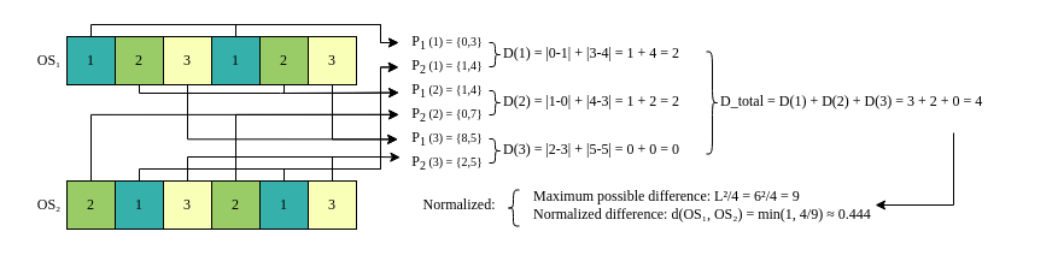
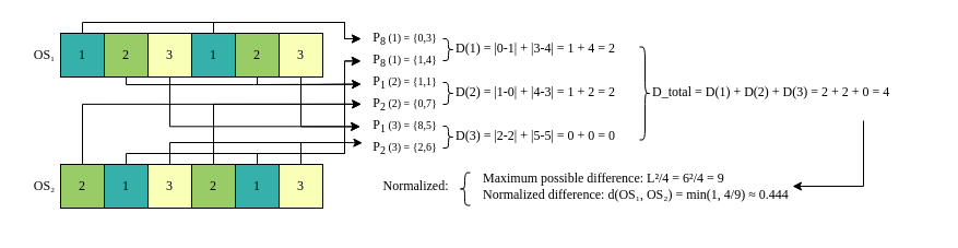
  <mxCell id="0" />
  <mxCell id="1" parent="0" />
  <mxCell id="2" value="1" style="whiteSpace=wrap;html=1;aspect=fixed;fillColor=#35B0AB;fontFamily=Times New Roman;" vertex="1" parent="1"><mxGeometry x="55" y="30" width="40" height="40" as="geometry" /></mxCell>
  <mxCell id="3" value="2" style="whiteSpace=wrap;html=1;aspect=fixed;fillColor=#99CC66;fontFamily=Times New Roman;" vertex="1" parent="1"><mxGeometry x="95" y="30" width="40" height="40" as="geometry" /></mxCell>
  <mxCell id="4" value="1" style="whiteSpace=wrap;html=1;aspect=fixed;fillColor=#35B0AB;fontFamily=Times New Roman;" vertex="1" parent="1"><mxGeometry x="175" y="30" width="40" height="40" as="geometry" /></mxCell>
  <mxCell id="5" value="3" style="whiteSpace=wrap;html=1;aspect=fixed;fillColor=#FAFFB8;fontFamily=Times New Roman;" vertex="1" parent="1"><mxGeometry x="135" y="30" width="40" height="40" as="geometry" /></mxCell>
  <mxCell id="6" value="2" style="whiteSpace=wrap;html=1;aspect=fixed;fillColor=#99CC66;fontFamily=Times New Roman;" vertex="1" parent="1"><mxGeometry x="215" y="30" width="40" height="40" as="geometry" /></mxCell>
  <mxCell id="7" value="3" style="whiteSpace=wrap;html=1;aspect=fixed;fillColor=#FAFFB8;fontFamily=Times New Roman;" vertex="1" parent="1"><mxGeometry x="255" y="30" width="40" height="40" as="geometry" /></mxCell>
  <mxCell id="8" value="2" style="whiteSpace=wrap;html=1;aspect=fixed;fillColor=#99CC66;fontFamily=Times New Roman;" vertex="1" parent="1"><mxGeometry x="55" y="150" width="40" height="40" as="geometry" /></mxCell>
  <mxCell id="9" value="1" style="whiteSpace=wrap;html=1;aspect=fixed;fillColor=#35B0AB;fontFamily=Times New Roman;" vertex="1" parent="1"><mxGeometry x="95" y="150" width="40" height="40" as="geometry" /></mxCell>
  <mxCell id="10" value="2" style="whiteSpace=wrap;html=1;aspect=fixed;fillColor=#99CC66;fontFamily=Times New Roman;" vertex="1" parent="1"><mxGeometry x="175" y="150" width="40" height="40" as="geometry" /></mxCell>
  <mxCell id="11" style="edgeStyle=orthogonalEdgeStyle;rounded=0;orthogonalLoop=1;jettySize=auto;html=1;exitX=0.5;exitY=0;exitDx=0;exitDy=0;endArrow=none;startFill=0;" edge="1" parent="1" source="12"><mxGeometry relative="1" as="geometry"><mxPoint x="305" y="130" as="targetPoint" /><Array as="points"><mxPoint x="155" y="130" /></Array></mxGeometry></mxCell>
  <mxCell id="12" value="3" style="whiteSpace=wrap;html=1;aspect=fixed;fillColor=#FAFFB8;fontFamily=Times New Roman;" vertex="1" parent="1"><mxGeometry x="135" y="150" width="40" height="40" as="geometry" /></mxCell>
  <mxCell id="13" value="1" style="whiteSpace=wrap;html=1;aspect=fixed;fillColor=#35B0AB;fontFamily=Times New Roman;" vertex="1" parent="1"><mxGeometry x="215" y="150" width="40" height="40" as="geometry" /></mxCell>
  <mxCell id="14" value="3" style="whiteSpace=wrap;html=1;aspect=fixed;fillColor=#FAFFB8;fontFamily=Times New Roman;" vertex="1" parent="1"><mxGeometry x="255" y="150" width="40" height="40" as="geometry" /></mxCell>
  <mxCell id="15" value="OS₁" style="text;html=1;align=center;verticalAlign=middle;resizable=0;points=[];autosize=1;strokeColor=none;fillColor=none;fontFamily=Times New Roman;" vertex="1" parent="1"><mxGeometry x="20" y="35" width="40" height="30" as="geometry" /></mxCell>
  <mxCell id="16" value="OS₂" style="text;html=1;align=center;verticalAlign=middle;resizable=0;points=[];autosize=1;strokeColor=none;fillColor=none;fontFamily=Times New Roman;" vertex="1" parent="1"><mxGeometry x="20" y="155" width="40" height="30" as="geometry" /></mxCell>
- <mxCell id="17" value="P&lt;sub&gt;1&lt;/sub&gt;&lt;span style=&quot;font-size: 10px;&quot;&gt;&amp;nbsp;(1) = {0,3}&lt;/span&gt;" style="text;html=1;align=center;verticalAlign=middle;resizable=0;points=[];autosize=1;strokeColor=none;fillColor=none;fontFamily=Times New Roman;" vertex="1" parent="1"><mxGeometry x="330" y="20" width="80" height="30" as="geometry" /></mxCell>
+ <mxCell id="17" value="P&lt;sub&gt;8&lt;/sub&gt;&lt;span style=&quot;font-size: 10px;&quot;&gt;&amp;nbsp;(1) = {0,3}&lt;/span&gt;" style="text;html=1;align=center;verticalAlign=middle;resizable=0;points=[];autosize=1;strokeColor=none;fillColor=none;fontFamily=Times New Roman;" vertex="1" parent="1"><mxGeometry x="330" y="20" width="80" height="30" as="geometry" /></mxCell>
  <mxCell id="18" style="edgeStyle=orthogonalEdgeStyle;rounded=0;orthogonalLoop=1;jettySize=auto;html=1;exitX=0.5;exitY=0;exitDx=0;exitDy=0;fontFamily=Times New Roman;" edge="1" parent="1" source="4" target="17"><mxGeometry relative="1" as="geometry"><Array as="points"><mxPoint x="195" y="20" /><mxPoint x="315" y="20" /><mxPoint x="315" y="35" /></Array></mxGeometry></mxCell>
- <mxCell id="19" value="P&lt;sub&gt;2&lt;/sub&gt;&lt;span style=&quot;font-size: 10px;&quot;&gt;&amp;nbsp;(1) = {1,4}&lt;/span&gt;" style="text;html=1;align=center;verticalAlign=middle;resizable=0;points=[];autosize=1;strokeColor=none;fillColor=none;fontFamily=Times New Roman;" vertex="1" parent="1"><mxGeometry x="330" y="40" width="80" height="30" as="geometry" /></mxCell>
- <mxCell id="20" value="P&lt;sub&gt;1&lt;/sub&gt;&lt;span style=&quot;font-size: 10px;&quot;&gt;&amp;nbsp;(2) = {1,4}&lt;/span&gt;" style="text;html=1;align=center;verticalAlign=middle;resizable=0;points=[];autosize=1;strokeColor=none;fillColor=none;fontFamily=Times New Roman;" vertex="1" parent="1"><mxGeometry x="330" y="60" width="80" height="30" as="geometry" /></mxCell>
+ <mxCell id="19" value="P&lt;sub&gt;8&lt;/sub&gt;&lt;span style=&quot;font-size: 10px;&quot;&gt;&amp;nbsp;(1) = {1,4}&lt;/span&gt;" style="text;html=1;align=center;verticalAlign=middle;resizable=0;points=[];autosize=1;strokeColor=none;fillColor=none;fontFamily=Times New Roman;" vertex="1" parent="1"><mxGeometry x="330" y="40" width="80" height="30" as="geometry" /></mxCell>
+ <mxCell id="20" value="P&lt;sub&gt;1&lt;/sub&gt;&lt;span style=&quot;font-size: 10px;&quot;&gt;&amp;nbsp;(2) = {1,1}&lt;/span&gt;" style="text;html=1;align=center;verticalAlign=middle;resizable=0;points=[];autosize=1;strokeColor=none;fillColor=none;fontFamily=Times New Roman;" vertex="1" parent="1"><mxGeometry x="330" y="60" width="80" height="30" as="geometry" /></mxCell>
  <mxCell id="21" value="P&lt;sub&gt;2&lt;/sub&gt;&lt;span style=&quot;font-size: 10px;&quot;&gt;&amp;nbsp;(2) = {0,7}&lt;/span&gt;" style="text;html=1;align=center;verticalAlign=middle;resizable=0;points=[];autosize=1;strokeColor=none;fillColor=none;fontFamily=Times New Roman;" vertex="1" parent="1"><mxGeometry x="330" y="80" width="80" height="30" as="geometry" /></mxCell>
- <mxCell id="22" value="P&lt;sub&gt;2&lt;/sub&gt;&lt;span style=&quot;font-size: 10px;&quot;&gt;&amp;nbsp;(3) = {2,5}&lt;/span&gt;" style="text;html=1;align=center;verticalAlign=middle;resizable=0;points=[];autosize=1;strokeColor=none;fillColor=none;fontFamily=Times New Roman;" vertex="1" parent="1"><mxGeometry x="330" y="120" width="80" height="30" as="geometry" /></mxCell>
+ <mxCell id="22" value="P&lt;sub&gt;2&lt;/sub&gt;&lt;span style=&quot;font-size: 10px;&quot;&gt;&amp;nbsp;(3) = {2,6}&lt;/span&gt;" style="text;html=1;align=center;verticalAlign=middle;resizable=0;points=[];autosize=1;strokeColor=none;fillColor=none;fontFamily=Times New Roman;" vertex="1" parent="1"><mxGeometry x="330" y="120" width="80" height="30" as="geometry" /></mxCell>
  <mxCell id="23" value="P&lt;sub&gt;1&lt;/sub&gt;&lt;span style=&quot;font-size: 10px;&quot;&gt;&amp;nbsp;(3) = {8,5}&lt;/span&gt;" style="text;html=1;align=center;verticalAlign=middle;resizable=0;points=[];autosize=1;strokeColor=none;fillColor=none;fontFamily=Times New Roman;" vertex="1" parent="1"><mxGeometry x="330" y="100" width="80" height="30" as="geometry" /></mxCell>
  <mxCell id="24" style="edgeStyle=orthogonalEdgeStyle;rounded=0;orthogonalLoop=1;jettySize=auto;html=1;exitX=0.5;exitY=0;exitDx=0;exitDy=0;entryX=-0.005;entryY=0.513;entryDx=0;entryDy=0;entryPerimeter=0;fontFamily=Times New Roman;" edge="1" parent="1" source="9" target="19"><mxGeometry relative="1" as="geometry"><Array as="points"><mxPoint x="115" y="140" /><mxPoint x="315" y="140" /><mxPoint x="315" y="55" /></Array></mxGeometry></mxCell>
  <mxCell id="25" style="edgeStyle=orthogonalEdgeStyle;rounded=0;orthogonalLoop=1;jettySize=auto;html=1;entryX=0;entryY=0.5;entryDx=0;entryDy=0;entryPerimeter=0;fontFamily=Times New Roman;" edge="1" parent="1" target="17"><mxGeometry relative="1" as="geometry"><mxPoint x="75" y="30" as="sourcePoint" /><Array as="points"><mxPoint x="75" y="20" /><mxPoint x="315" y="20" /><mxPoint x="315" y="35" /></Array></mxGeometry></mxCell>
  <mxCell id="26" value="D(1) = |0-1| + |3-4| = 1 + 4 = 2" style="text;whiteSpace=wrap;fontFamily=Times New Roman;" vertex="1" parent="1"><mxGeometry x="415" y="30" width="170" height="30" as="geometry" /></mxCell>
  <mxCell id="27" value="" style="shape=curlyBracket;whiteSpace=wrap;html=1;rounded=1;flipH=1;labelPosition=right;verticalLabelPosition=middle;align=left;verticalAlign=middle;fontFamily=Times New Roman;" vertex="1" parent="1"><mxGeometry x="405" y="35" width="10" height="20" as="geometry" /></mxCell>
  <mxCell id="28" value="D(2) = |1-0| + |4-3| = 1 + 2 = 2" style="text;whiteSpace=wrap;fontFamily=Times New Roman;" vertex="1" parent="1"><mxGeometry x="415" y="70" width="190" height="40" as="geometry" /></mxCell>
  <mxCell id="29" value="" style="shape=curlyBracket;whiteSpace=wrap;html=1;rounded=1;flipH=1;labelPosition=right;verticalLabelPosition=middle;align=left;verticalAlign=middle;fontFamily=Times New Roman;" vertex="1" parent="1"><mxGeometry x="405" y="75" width="10" height="20" as="geometry" /></mxCell>
  <mxCell id="30" value="" style="shape=curlyBracket;whiteSpace=wrap;html=1;rounded=1;flipH=1;labelPosition=right;verticalLabelPosition=middle;align=left;verticalAlign=middle;fontFamily=Times New Roman;" vertex="1" parent="1"><mxGeometry x="405" y="115" width="10" height="20" as="geometry" /></mxCell>
- <mxCell id="31" value="D(3) = |2-3| + |5-5| = 0 + 0 = 0" style="text;whiteSpace=wrap;fontFamily=Times New Roman;" vertex="1" parent="1"><mxGeometry x="415" y="110" width="190" height="40" as="geometry" /></mxCell>
+ <mxCell id="31" value="D(3) = |2-2| + |5-5| = 0 + 0 = 0" style="text;whiteSpace=wrap;fontFamily=Times New Roman;" vertex="1" parent="1"><mxGeometry x="415" y="110" width="190" height="40" as="geometry" /></mxCell>
  <mxCell id="32" style="edgeStyle=orthogonalEdgeStyle;rounded=0;orthogonalLoop=1;jettySize=auto;html=1;exitX=0.75;exitY=1;exitDx=0;exitDy=0;entryX=1;entryY=0.5;entryDx=0;entryDy=0;" edge="1" parent="1" source="33" target="35"><mxGeometry relative="1" as="geometry" /></mxCell>
- <mxCell id="33" value="D_total = D(1) + D(2) + D(3) = 3 + 2 + 0 = 4" style="text;whiteSpace=wrap;fontFamily=Times New Roman;" vertex="1" parent="1"><mxGeometry x="595" y="70" width="260" height="40" as="geometry" /></mxCell>
+ <mxCell id="33" value="D_total = D(1) + D(2) + D(3) = 2 + 2 + 0 = 4" style="text;whiteSpace=wrap;fontFamily=Times New Roman;" vertex="1" parent="1"><mxGeometry x="595" y="70" width="260" height="40" as="geometry" /></mxCell>
  <mxCell id="34" value="" style="shape=curlyBracket;whiteSpace=wrap;html=1;rounded=1;flipH=1;labelPosition=right;verticalLabelPosition=middle;align=left;verticalAlign=middle;size=0.5;fontFamily=Times New Roman;" vertex="1" parent="1"><mxGeometry x="585" y="42.5" width="10" height="85" as="geometry" /></mxCell>
  <mxCell id="35" value="&#10;Maximum possible difference: L²/4 = 6²/4 = 9&#10;Normalized difference: d(OS₁, OS₂) = min(1, 4/9) ≈ 0.444" style="text;whiteSpace=wrap;fontFamily=Times New Roman;" vertex="1" parent="1"><mxGeometry x="440" y="135" width="285" height="70" as="geometry" /></mxCell>
  <mxCell id="36" value="Normalized:" style="text;html=1;align=center;verticalAlign=middle;resizable=0;points=[];autosize=1;strokeColor=none;fillColor=none;fontFamily=Times New Roman;" vertex="1" parent="1"><mxGeometry x="330" y="155" width="100" height="30" as="geometry" /></mxCell>
  <mxCell id="37" value="" style="shape=curlyBracket;whiteSpace=wrap;html=1;rounded=1;labelPosition=left;verticalLabelPosition=middle;align=right;verticalAlign=middle;fontFamily=Times New Roman;" vertex="1" parent="1"><mxGeometry x="420" y="157.5" width="10" height="30" as="geometry" /></mxCell>
  <mxCell id="38" style="edgeStyle=orthogonalEdgeStyle;rounded=0;orthogonalLoop=1;jettySize=auto;html=1;exitX=0.5;exitY=1;exitDx=0;exitDy=0;entryX=0.002;entryY=0.552;entryDx=0;entryDy=0;entryPerimeter=0;" edge="1" parent="1" source="3" target="20"><mxGeometry relative="1" as="geometry"><Array as="points"><mxPoint x="115" y="77" /><mxPoint x="232" y="77" /></Array></mxGeometry></mxCell>
  <mxCell id="39" style="edgeStyle=orthogonalEdgeStyle;rounded=0;orthogonalLoop=1;jettySize=auto;html=1;exitX=0.5;exitY=1;exitDx=0;exitDy=0;entryX=0.002;entryY=0.552;entryDx=0;entryDy=0;entryPerimeter=0;" edge="1" parent="1" source="6" target="20"><mxGeometry relative="1" as="geometry"><Array as="points"><mxPoint x="235" y="77" /><mxPoint x="292" y="77" /></Array></mxGeometry></mxCell>
  <mxCell id="40" style="edgeStyle=orthogonalEdgeStyle;rounded=0;orthogonalLoop=1;jettySize=auto;html=1;exitX=0.5;exitY=0;exitDx=0;exitDy=0;entryX=0.002;entryY=0.495;entryDx=0;entryDy=0;entryPerimeter=0;" edge="1" parent="1" source="8" target="21"><mxGeometry relative="1" as="geometry" /></mxCell>
  <mxCell id="41" style="edgeStyle=orthogonalEdgeStyle;rounded=0;orthogonalLoop=1;jettySize=auto;html=1;exitX=0.5;exitY=0;exitDx=0;exitDy=0;entryX=0.002;entryY=0.514;entryDx=0;entryDy=0;entryPerimeter=0;" edge="1" parent="1" source="13" target="19"><mxGeometry relative="1" as="geometry"><Array as="points"><mxPoint x="235" y="140" /><mxPoint x="315" y="140" /><mxPoint x="315" y="55" /></Array></mxGeometry></mxCell>
  <mxCell id="42" style="edgeStyle=orthogonalEdgeStyle;rounded=0;orthogonalLoop=1;jettySize=auto;html=1;exitX=0.5;exitY=0;exitDx=0;exitDy=0;entryX=0.002;entryY=0.495;entryDx=0;entryDy=0;entryPerimeter=0;" edge="1" parent="1" source="10" target="21"><mxGeometry relative="1" as="geometry" /></mxCell>
  <mxCell id="43" style="edgeStyle=orthogonalEdgeStyle;rounded=0;orthogonalLoop=1;jettySize=auto;html=1;exitX=0.5;exitY=1;exitDx=0;exitDy=0;entryX=-0.012;entryY=0.514;entryDx=0;entryDy=0;entryPerimeter=0;" edge="1" parent="1" source="7" target="23"><mxGeometry relative="1" as="geometry" /></mxCell>
  <mxCell id="44" style="edgeStyle=orthogonalEdgeStyle;rounded=0;orthogonalLoop=1;jettySize=auto;html=1;exitX=0.5;exitY=1;exitDx=0;exitDy=0;entryX=-0.008;entryY=0.511;entryDx=0;entryDy=0;entryPerimeter=0;" edge="1" parent="1" source="5" target="23"><mxGeometry relative="1" as="geometry" /></mxCell>
  <mxCell id="45" style="edgeStyle=orthogonalEdgeStyle;rounded=0;orthogonalLoop=1;jettySize=auto;html=1;exitX=0.5;exitY=0;exitDx=0;exitDy=0;entryX=0.017;entryY=0.344;entryDx=0;entryDy=0;entryPerimeter=0;" edge="1" parent="1" source="14" target="22"><mxGeometry relative="1" as="geometry" /></mxCell>
